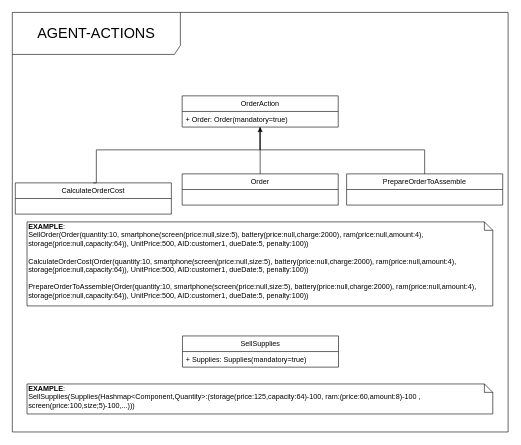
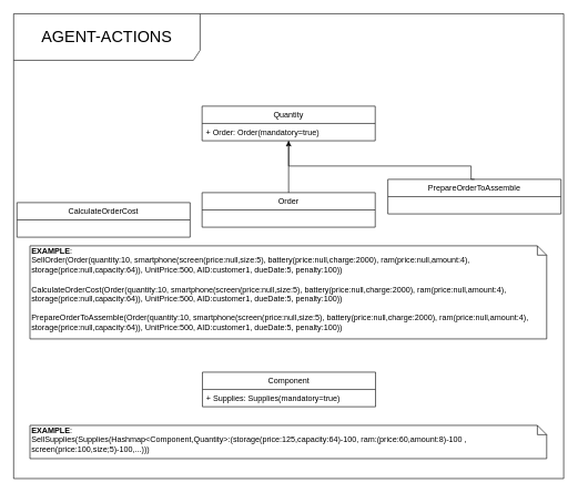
  <mxCell id="0" />
  <mxCell id="1" parent="0" />
  <mxCell id="2" value="&lt;span style=&quot;font-size: 24px&quot;&gt;AGENT-ACTIONS&lt;/span&gt;" style="shape=umlFrame;whiteSpace=wrap;html=1;width=280;height=70;" parent="1" vertex="1"><mxGeometry y="20" width="826" height="699" as="geometry" x="20" /></mxCell>
  <mxCell id="3" style="edgeStyle=orthogonalEdgeStyle;rounded=0;orthogonalLoop=1;jettySize=auto;html=1;exitX=0.5;exitY=0;exitDx=0;exitDy=0;entryX=0.5;entryY=1;entryDx=0;entryDy=0;entryPerimeter=0;endArrow=classic;endFill=1;" parent="1" edge="1"><mxGeometry relative="1" as="geometry"><mxPoint x="432.932" y="289.058" as="sourcePoint" /><mxPoint x="432.932" y="211" as="targetPoint" /></mxGeometry></mxCell>
  <mxCell id="4" value="Order" style="swimlane;fontStyle=0;childLayout=stackLayout;horizontal=1;startSize=26;fillColor=none;horizontalStack=0;resizeParent=1;resizeParentMax=0;resizeLast=0;collapsible=1;marginBottom=0;" parent="1" vertex="1"><mxGeometry x="303" y="289" width="260" height="52" as="geometry" /></mxCell>
  <mxCell id="5" value="&lt;b&gt;EXAMPLE&lt;/b&gt;:&lt;br&gt;SellOrder(Order(quantity:10, smartphone(screen(price:null,size:5), battery(price:null,charge:2000), ram(price:null,amount:4), storage(price:null,capacity:64)), UnitPrice:500, AID:customer1, dueDate:5, penalty:100))&lt;br&gt;&lt;br&gt;&lt;span style=&quot;text-align: center ; white-space: nowrap&quot;&gt;CalculateOrderCost&lt;/span&gt;(Order(quantity:10, smartphone(screen(price:null,size:5), battery(price:null,charge:2000), ram(price:null,amount:4), storage(price:null,capacity:64)), UnitPrice:500, AID:customer1, dueDate:5, penalty:100))&lt;br&gt;&lt;span style=&quot;text-align: center ; white-space: nowrap&quot;&gt;&lt;br&gt;PrepareOrderToAssemble&lt;/span&gt;(Order(quantity:10, smartphone(screen(price:null,size:5), battery(price:null,charge:2000), ram(price:null,amount:4), storage(price:null,capacity:64)), UnitPrice:500, AID:customer1, dueDate:5, penalty:100))" style="shape=note;whiteSpace=wrap;html=1;size=14;verticalAlign=top;align=left;spacingTop=-6;" parent="1" vertex="1"><mxGeometry x="44.5" y="369" width="776" height="140" as="geometry" /></mxCell>
- <mxCell id="6" style="edgeStyle=orthogonalEdgeStyle;rounded=0;orthogonalLoop=1;jettySize=auto;html=1;exitX=0.5;exitY=0;exitDx=0;exitDy=0;entryX=0.498;entryY=1.019;entryDx=0;entryDy=0;entryPerimeter=0;endArrow=none;endFill=0;" parent="1" source="7" target="14" edge="1"><mxGeometry relative="1" as="geometry"><Array as="points"><mxPoint x="160" y="249" /><mxPoint x="433" y="249" /></Array></mxGeometry></mxCell>
  <mxCell id="7" value="CalculateOrderCost" style="swimlane;fontStyle=0;childLayout=stackLayout;horizontal=1;startSize=26;fillColor=none;horizontalStack=0;resizeParent=1;resizeParentMax=0;resizeLast=0;collapsible=1;marginBottom=0;" parent="1" vertex="1"><mxGeometry x="25" y="304" width="260" height="52" as="geometry" /></mxCell>
- <mxCell id="8" value="SellSupplies" style="swimlane;fontStyle=0;childLayout=stackLayout;horizontal=1;startSize=26;fillColor=none;horizontalStack=0;resizeParent=1;resizeParentMax=0;resizeLast=0;collapsible=1;marginBottom=0;" parent="1" vertex="1"><mxGeometry x="303.5" y="559" width="260" height="52" as="geometry" /></mxCell>
+ <mxCell id="8" value="Component" style="swimlane;fontStyle=0;childLayout=stackLayout;horizontal=1;startSize=26;fillColor=none;horizontalStack=0;resizeParent=1;resizeParentMax=0;resizeLast=0;collapsible=1;marginBottom=0;" parent="1" vertex="1"><mxGeometry x="303.5" y="559" width="260" height="52" as="geometry" /></mxCell>
  <mxCell id="9" value="+ Supplies: Supplies(mandatory=true)" style="text;strokeColor=none;fillColor=none;align=left;verticalAlign=top;spacingLeft=4;spacingRight=4;overflow=hidden;rotatable=0;points=[[0,0.5],[1,0.5]];portConstraint=eastwest;" parent="8" vertex="1"><mxGeometry y="26" width="260" height="26" as="geometry" /></mxCell>
  <mxCell id="10" style="edgeStyle=orthogonalEdgeStyle;rounded=0;orthogonalLoop=1;jettySize=auto;html=1;exitX=0.5;exitY=0;exitDx=0;exitDy=0;endArrow=none;endFill=0;entryX=0.5;entryY=1;entryDx=0;entryDy=0;" parent="1" source="11" target="13" edge="1"><mxGeometry relative="1" as="geometry"><Array as="points"><mxPoint x="707" y="249" /><mxPoint x="433" y="249" /></Array></mxGeometry></mxCell>
- <mxCell id="11" value="PrepareOrderToAssemble" style="swimlane;fontStyle=0;childLayout=stackLayout;horizontal=1;startSize=26;fillColor=none;horizontalStack=0;resizeParent=1;resizeParentMax=0;resizeLast=0;collapsible=1;marginBottom=0;" parent="1" vertex="1"><mxGeometry x="577" y="289" width="260" height="52" as="geometry" /></mxCell>
+ <mxCell id="11" value="PrepareOrderToAssemble" style="swimlane;fontStyle=0;childLayout=stackLayout;horizontal=1;startSize=26;fillColor=none;horizontalStack=0;resizeParent=1;resizeParentMax=0;resizeLast=0;collapsible=1;marginBottom=0;" parent="1" vertex="1"><mxGeometry x="582" y="269" width="260" height="52" as="geometry" /></mxCell>
  <mxCell id="12" value="&lt;b&gt;EXAMPLE&lt;/b&gt;:&lt;br&gt;SellSupplies(Supplies(Hashmap&amp;lt;Component,Quantity&amp;gt;:(storage(price:125,capacity:64)-100, ram:(price:60,amount:8)-100 , screen(price:100,size;5)-100,...)))" style="shape=note;whiteSpace=wrap;html=1;size=14;verticalAlign=top;align=left;spacingTop=-6;" parent="1" vertex="1"><mxGeometry x="44.5" y="639" width="776" height="50" as="geometry" /></mxCell>
- <mxCell id="13" value="OrderAction" style="swimlane;fontStyle=0;childLayout=stackLayout;horizontal=1;startSize=26;fillColor=none;horizontalStack=0;resizeParent=1;resizeParentMax=0;resizeLast=0;collapsible=1;marginBottom=0;" parent="1" vertex="1"><mxGeometry x="303" y="159" width="260" height="52" as="geometry" /></mxCell>
+ <mxCell id="13" value="Quantity" style="swimlane;fontStyle=0;childLayout=stackLayout;horizontal=1;startSize=26;fillColor=none;horizontalStack=0;resizeParent=1;resizeParentMax=0;resizeLast=0;collapsible=1;marginBottom=0;" parent="1" vertex="1"><mxGeometry x="303" y="159" width="260" height="52" as="geometry" /></mxCell>
  <mxCell id="14" value="+ Order: Order(mandatory=true)" style="text;strokeColor=none;fillColor=none;align=left;verticalAlign=top;spacingLeft=4;spacingRight=4;overflow=hidden;rotatable=0;points=[[0,0.5],[1,0.5]];portConstraint=eastwest;" parent="13" vertex="1"><mxGeometry y="26" width="260" height="26" as="geometry" /></mxCell>
